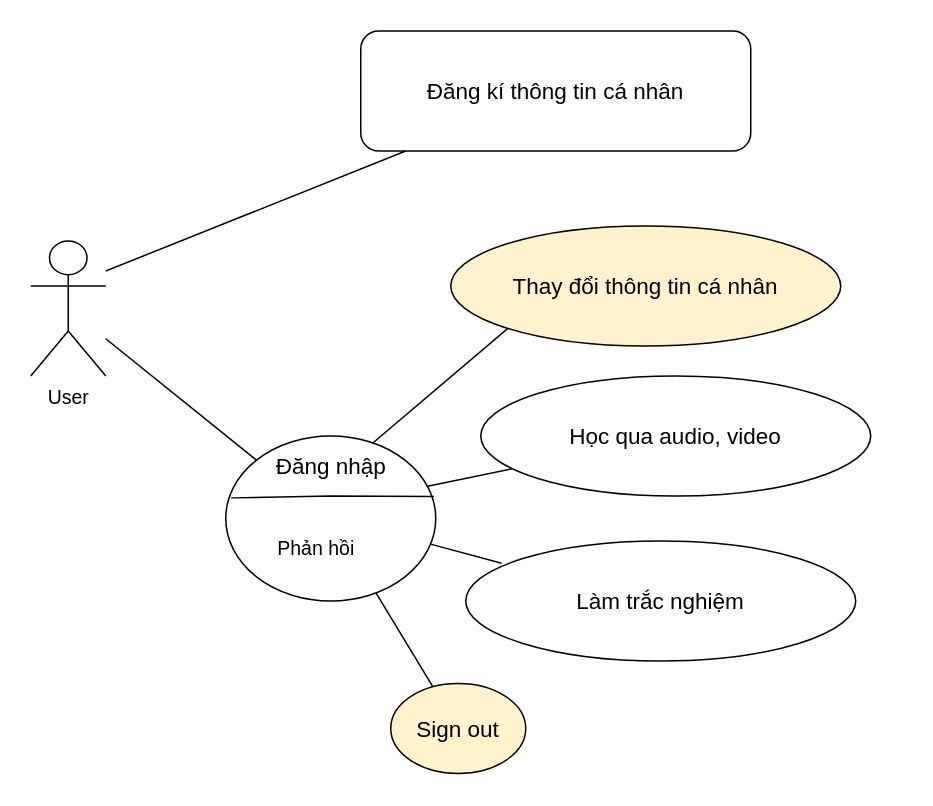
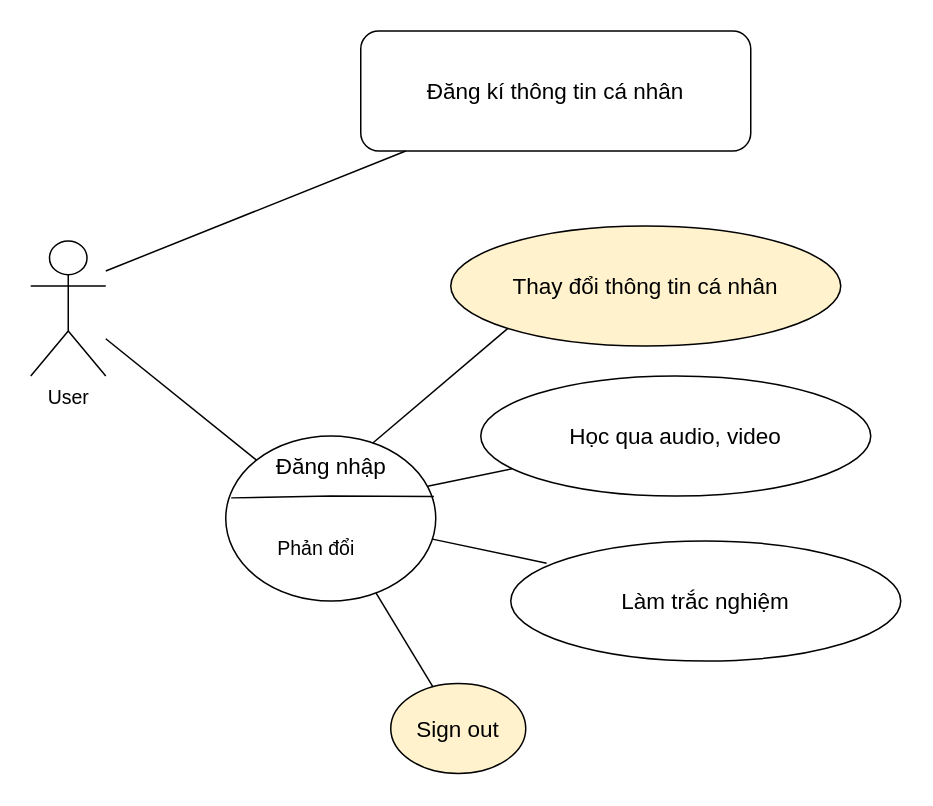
  <mxCell id="0" />
  <mxCell id="1" parent="0" />
  <mxCell id="2" value="User" style="shape=umlActor;verticalLabelPosition=bottom;verticalAlign=top;html=1;outlineConnect=0;fontSize=13;fontFamily=Helvetica;" vertex="1" parent="1"><mxGeometry x="20" y="160" width="50" height="90" as="geometry" /></mxCell>
  <mxCell id="3" value="&lt;font style=&quot;font-size: 15px&quot;&gt;Đăng kí thông tin cá nhân&lt;/font&gt;" style="whiteSpace=wrap;html=1;fontFamily=Helvetica;fontSize=13;rounded=1;" vertex="1" parent="1"><mxGeometry x="240" y="20" width="260" height="80" as="geometry" /></mxCell>
  <mxCell id="4" value="" style="ellipse;whiteSpace=wrap;html=1;align=center;fontFamily=Helvetica;fontSize=13;strokeWidth=1;" vertex="1" parent="1"><mxGeometry x="150" y="290" width="140" height="110" as="geometry" /></mxCell>
  <mxCell id="5" value="" style="endArrow=none;html=1;rounded=0;fontFamily=Helvetica;fontSize=13;exitX=0.026;exitY=0.375;exitDx=0;exitDy=0;exitPerimeter=0;entryX=0.991;entryY=0.367;entryDx=0;entryDy=0;entryPerimeter=0;" edge="1" parent="1" source="4" target="4"><mxGeometry relative="1" as="geometry"><mxPoint x="150" y="330" as="sourcePoint" /><mxPoint x="270" y="330" as="targetPoint" /><Array as="points"><mxPoint x="220" y="330" /></Array></mxGeometry></mxCell>
  <mxCell id="6" value="&lt;font style=&quot;font-size: 15px&quot;&gt;Đăng nhập&lt;/font&gt;" style="text;html=1;align=center;verticalAlign=middle;resizable=0;points=[];autosize=1;strokeColor=none;fillColor=none;fontSize=13;fontFamily=Helvetica;" vertex="1" parent="1"><mxGeometry x="175" y="300" width="90" height="20" as="geometry" /></mxCell>
- <mxCell id="7" value="Phản hồi" style="text;html=1;align=center;verticalAlign=middle;resizable=0;points=[];autosize=1;strokeColor=none;fillColor=none;fontSize=13;fontFamily=Helvetica;" vertex="1" parent="1"><mxGeometry x="175" y="355" width="70" height="20" as="geometry" /></mxCell>
+ <mxCell id="7" value="Phản đổi" style="text;html=1;align=center;verticalAlign=middle;resizable=0;points=[];autosize=1;strokeColor=none;fillColor=none;fontSize=13;fontFamily=Helvetica;" vertex="1" parent="1"><mxGeometry x="175" y="355" width="70" height="20" as="geometry" /></mxCell>
  <mxCell id="8" value="&lt;font style=&quot;font-size: 15px&quot;&gt;Thay đổi thông tin cá nhân&lt;/font&gt;" style="ellipse;whiteSpace=wrap;html=1;fontFamily=Helvetica;fontSize=13;fillColor=#fff2cc;" vertex="1" parent="1"><mxGeometry x="300" y="150" width="260" height="80" as="geometry" /></mxCell>
  <mxCell id="9" value="&lt;span style=&quot;font-size: 15px&quot;&gt;Học qua audio, video&lt;/span&gt;" style="ellipse;whiteSpace=wrap;html=1;fontFamily=Helvetica;fontSize=13;" vertex="1" parent="1"><mxGeometry x="320" y="250" width="260" height="80" as="geometry" /></mxCell>
- <mxCell id="10" value="&lt;span style=&quot;font-size: 15px&quot;&gt;Làm trắc nghiệm&lt;/span&gt;" style="ellipse;whiteSpace=wrap;html=1;fontFamily=Helvetica;fontSize=13;" vertex="1" parent="1"><mxGeometry x="310" y="360" width="260" height="80" as="geometry" /></mxCell>
+ <mxCell id="10" value="&lt;span style=&quot;font-size: 15px&quot;&gt;Làm trắc nghiệm&lt;/span&gt;" style="ellipse;whiteSpace=wrap;html=1;fontFamily=Helvetica;fontSize=13;" vertex="1" parent="1"><mxGeometry x="340" y="360" width="260" height="80" as="geometry" /></mxCell>
  <mxCell id="11" value="&lt;span style=&quot;font-size: 15px&quot;&gt;Sign out&lt;/span&gt;" style="ellipse;whiteSpace=wrap;html=1;fontFamily=Helvetica;fontSize=13;fillColor=#fff2cc;" vertex="1" parent="1"><mxGeometry x="260" y="455" width="90" height="60" as="geometry" /></mxCell>
  <mxCell id="12" value="" style="endArrow=none;html=1;fontFamily=Helvetica;fontSize=13;" edge="1" parent="1" target="3"><mxGeometry width="50" height="50" relative="1" as="geometry"><mxPoint x="70" y="180" as="sourcePoint" /><mxPoint x="120" y="130" as="targetPoint" /></mxGeometry></mxCell>
  <mxCell id="13" value="" style="endArrow=none;html=1;fontFamily=Helvetica;fontSize=13;entryX=0;entryY=0;entryDx=0;entryDy=0;" edge="1" parent="1" source="2" target="4"><mxGeometry width="50" height="50" relative="1" as="geometry"><mxPoint x="280" y="270" as="sourcePoint" /><mxPoint x="330" y="230" as="targetPoint" /></mxGeometry></mxCell>
  <mxCell id="14" value="" style="endArrow=none;html=1;fontFamily=Helvetica;fontSize=13;entryX=0;entryY=1;entryDx=0;entryDy=0;exitX=0.699;exitY=0.044;exitDx=0;exitDy=0;exitPerimeter=0;" edge="1" parent="1" source="4" target="8"><mxGeometry width="50" height="50" relative="1" as="geometry"><mxPoint x="280" y="270" as="sourcePoint" /><mxPoint x="330" y="220" as="targetPoint" /></mxGeometry></mxCell>
  <mxCell id="15" value="" style="endArrow=none;html=1;fontFamily=Helvetica;fontSize=13;exitX=0.961;exitY=0.305;exitDx=0;exitDy=0;exitPerimeter=0;" edge="1" parent="1" source="4" target="9"><mxGeometry width="50" height="50" relative="1" as="geometry"><mxPoint x="280" y="270" as="sourcePoint" /><mxPoint x="330" y="220" as="targetPoint" /></mxGeometry></mxCell>
  <mxCell id="16" value="" style="endArrow=none;html=1;fontFamily=Helvetica;fontSize=13;entryX=0.092;entryY=0.185;entryDx=0;entryDy=0;entryPerimeter=0;" edge="1" parent="1" source="4" target="10"><mxGeometry width="50" height="50" relative="1" as="geometry"><mxPoint x="280" y="270" as="sourcePoint" /><mxPoint x="330" y="220" as="targetPoint" /></mxGeometry></mxCell>
  <mxCell id="17" value="" style="endArrow=none;html=1;fontFamily=Helvetica;fontSize=13;" edge="1" parent="1" source="4" target="11"><mxGeometry width="50" height="50" relative="1" as="geometry"><mxPoint x="240" y="400" as="sourcePoint" /><mxPoint x="330" y="220" as="targetPoint" /></mxGeometry></mxCell>
